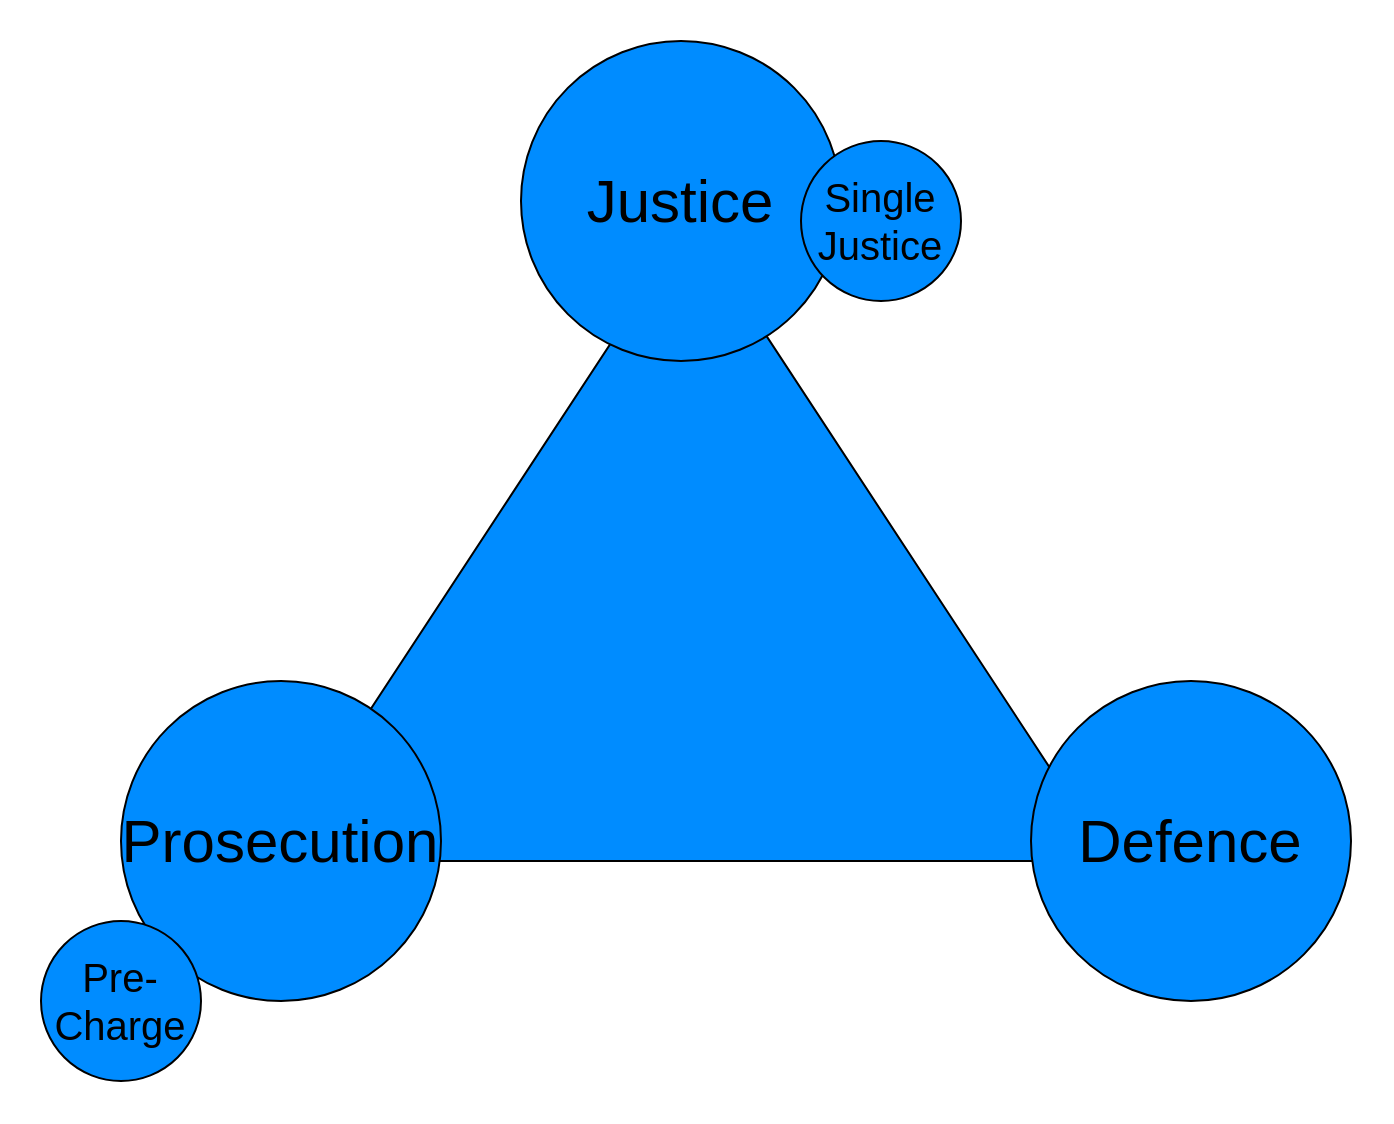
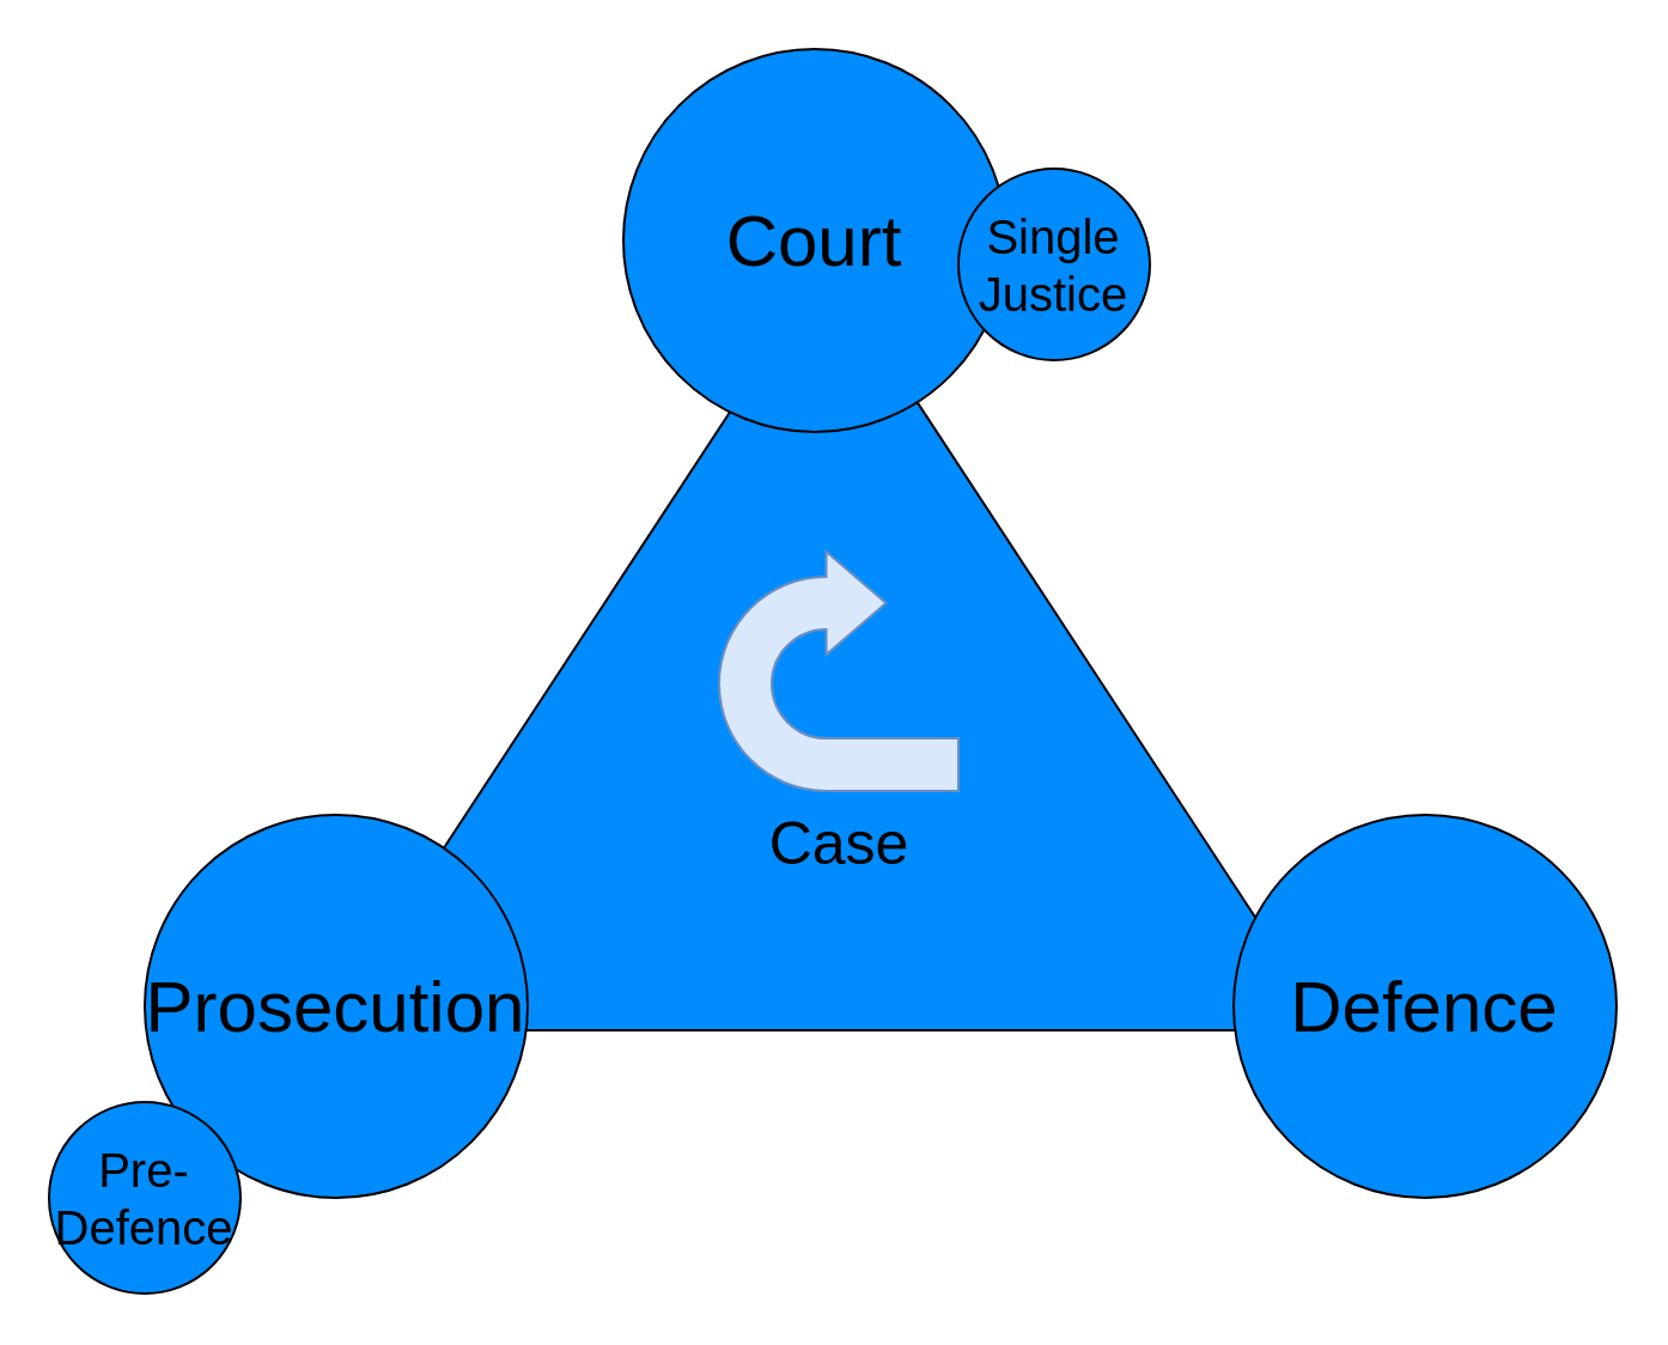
  <mxCell id="0" />
  <mxCell id="1" parent="0" />
  <mxCell id="2" value="" style="triangle;whiteSpace=wrap;html=1;strokeColor=#000000;fillColor=#008CFF;fontSize=38;rotation=-90;" vertex="1" parent="1"><mxGeometry x="185" y="60" width="320" height="420" as="geometry" /></mxCell>
  <mxCell id="3" value="Prosecution" style="ellipse;whiteSpace=wrap;html=1;aspect=fixed;strokeColor=#000000;fillColor=#008CFF;fontSize=30;" vertex="1" parent="1"><mxGeometry x="60" y="340" width="160" height="160" as="geometry" /></mxCell>
- <mxCell id="4" value="Pre-Charge" style="ellipse;whiteSpace=wrap;html=1;aspect=fixed;strokeColor=#000000;fillColor=#008CFF;fontSize=20;" vertex="1" parent="1"><mxGeometry x="20" y="460" width="80" height="80" as="geometry" /></mxCell>
- <mxCell id="5" value="Justice" style="ellipse;whiteSpace=wrap;html=1;aspect=fixed;strokeColor=#000000;fillColor=#008CFF;fontSize=30;" vertex="1" parent="1"><mxGeometry x="260" y="20" width="160" height="160" as="geometry" /></mxCell>
+ <mxCell id="4" value="Pre-Defence" style="ellipse;whiteSpace=wrap;html=1;aspect=fixed;strokeColor=#000000;fillColor=#008CFF;fontSize=20;" vertex="1" parent="1"><mxGeometry x="20" y="460" width="80" height="80" as="geometry" /></mxCell>
+ <mxCell id="5" value="Court" style="ellipse;whiteSpace=wrap;html=1;aspect=fixed;strokeColor=#000000;fillColor=#008CFF;fontSize=30;" vertex="1" parent="1"><mxGeometry x="260" y="20" width="160" height="160" as="geometry" /></mxCell>
  <mxCell id="6" value="Single Justice" style="ellipse;whiteSpace=wrap;html=1;aspect=fixed;strokeColor=#000000;fillColor=#008CFF;fontSize=20;" vertex="1" parent="1"><mxGeometry x="400" y="70" width="80" height="80" as="geometry" /></mxCell>
  <mxCell id="7" value="Defence" style="ellipse;whiteSpace=wrap;html=1;aspect=fixed;strokeColor=#000000;fillColor=#008CFF;fontSize=30;" vertex="1" parent="1"><mxGeometry x="515" y="340" width="160" height="160" as="geometry" /></mxCell>
+ <mxCell id="8" value="&lt;font style=&quot;font-size: 25px&quot;&gt;Case&lt;/font&gt;" style="html=1;shadow=0;dashed=0;align=center;verticalAlign=top;shape=mxgraph.arrows2.uTurnArrow;dy=11;arrowHead=43;dx2=25;fontSize=20;fillColor=#dae8fc;strokeColor=#6c8ebf;labelPosition=center;verticalLabelPosition=bottom;" vertex="1" parent="1"><mxGeometry x="300" y="230" width="100" height="100" as="geometry" /></mxCell>
